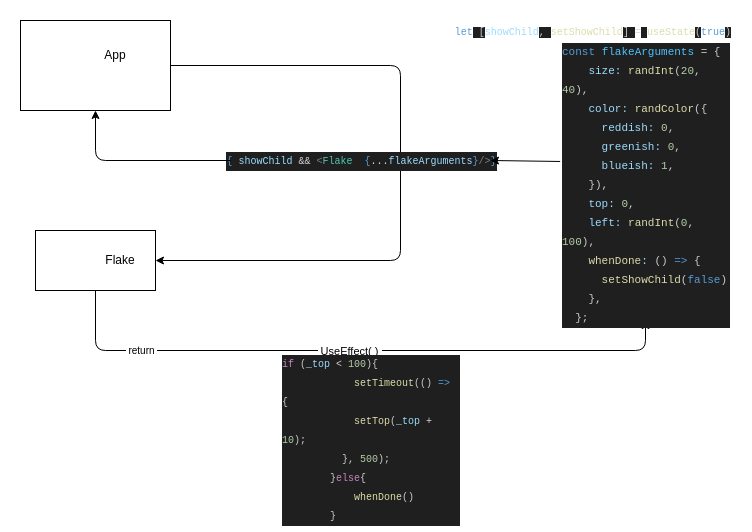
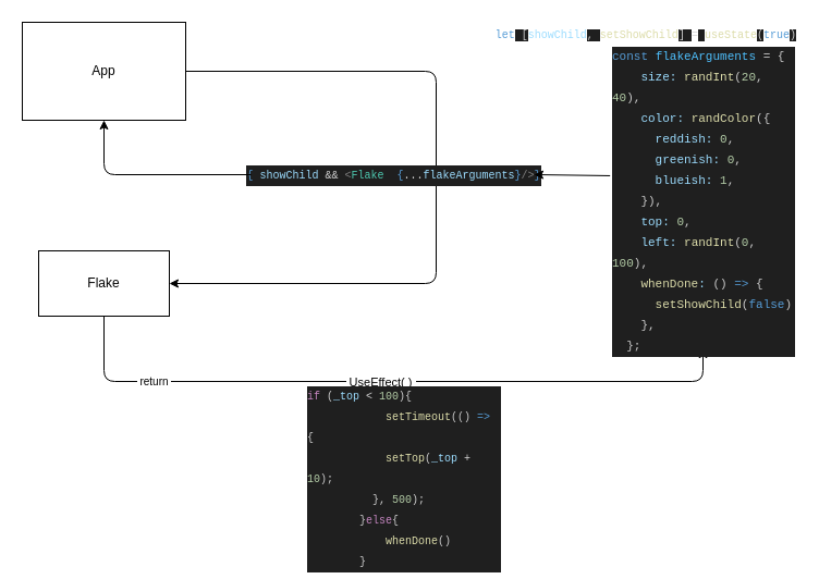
  <mxCell id="0" />
  <mxCell id="1" parent="0" />
  <mxCell id="2" value="" style="edgeStyle=none;html=1;" parent="1" source="5" target="9" edge="1"><mxGeometry relative="1" as="geometry"><Array as="points"><mxPoint x="400" y="65" /><mxPoint x="400" y="260" /></Array></mxGeometry></mxCell>
  <mxCell id="3" value="&lt;font style=&quot;font-size: 10px;&quot;&gt;&amp;nbsp;&lt;span style=&quot;font-family: Consolas, &amp;quot;Courier New&amp;quot;, monospace; color: rgb(86, 156, 214);&quot;&gt;let&lt;/span&gt;&lt;span style=&quot;background-color: rgb(31, 31, 31); color: rgb(204, 204, 204); font-family: Consolas, &amp;quot;Courier New&amp;quot;, monospace;&quot;&gt; [&lt;/span&gt;&lt;span style=&quot;font-family: Consolas, &amp;quot;Courier New&amp;quot;, monospace; color: rgb(156, 220, 254);&quot;&gt;showChild&lt;/span&gt;&lt;span style=&quot;background-color: rgb(31, 31, 31); color: rgb(204, 204, 204); font-family: Consolas, &amp;quot;Courier New&amp;quot;, monospace;&quot;&gt;, &lt;/span&gt;&lt;span style=&quot;font-family: Consolas, &amp;quot;Courier New&amp;quot;, monospace; color: rgb(220, 220, 170);&quot;&gt;setShowChild&lt;/span&gt;&lt;span style=&quot;background-color: rgb(31, 31, 31); color: rgb(204, 204, 204); font-family: Consolas, &amp;quot;Courier New&amp;quot;, monospace;&quot;&gt;] &lt;/span&gt;&lt;span style=&quot;font-family: Consolas, &amp;quot;Courier New&amp;quot;, monospace; color: rgb(212, 212, 212);&quot;&gt;=&lt;/span&gt;&lt;span style=&quot;background-color: rgb(31, 31, 31); color: rgb(204, 204, 204); font-family: Consolas, &amp;quot;Courier New&amp;quot;, monospace;&quot;&gt; &lt;/span&gt;&lt;span style=&quot;font-family: Consolas, &amp;quot;Courier New&amp;quot;, monospace; color: rgb(220, 220, 170);&quot;&gt;useState&lt;/span&gt;&lt;span style=&quot;background-color: rgb(31, 31, 31); color: rgb(204, 204, 204); font-family: Consolas, &amp;quot;Courier New&amp;quot;, monospace;&quot;&gt;(&lt;/span&gt;&lt;span style=&quot;font-family: Consolas, &amp;quot;Courier New&amp;quot;, monospace; color: rgb(86, 156, 214);&quot;&gt;true&lt;/span&gt;&lt;span style=&quot;background-color: rgb(31, 31, 31); color: rgb(204, 204, 204); font-family: Consolas, &amp;quot;Courier New&amp;quot;, monospace;&quot;&gt;)&lt;/span&gt;&lt;/font&gt;" style="edgeLabel;html=1;align=center;verticalAlign=middle;resizable=0;points=[];" vertex="1" connectable="0" parent="2"><mxGeometry x="0.014" y="3" relative="1" as="geometry"><mxPoint x="187" y="-145" as="offset" /></mxGeometry></mxCell>
  <mxCell id="4" value="&lt;div style=&quot;color: rgb(204, 204, 204); background-color: rgb(31, 31, 31); font-family: Consolas, &amp;quot;Courier New&amp;quot;, monospace; line-height: 19px;&quot;&gt;&lt;span style=&quot;color: #569cd6;&quot;&gt;{&lt;/span&gt;&lt;span style=&quot;color: #d4d4d4;&quot;&gt; &lt;/span&gt;&lt;span style=&quot;color: #9cdcfe;&quot;&gt;showChild&lt;/span&gt;&lt;span style=&quot;color: #d4d4d4;&quot;&gt; &amp;amp;&amp;amp; &lt;/span&gt;&lt;span style=&quot;color: #808080;&quot;&gt;&amp;lt;&lt;/span&gt;&lt;span style=&quot;color: #4ec9b0;&quot;&gt;Flake&lt;/span&gt;&lt;span style=&quot;color: #d4d4d4;&quot;&gt; &amp;nbsp;&lt;/span&gt;&lt;span style=&quot;color: #569cd6;&quot;&gt;{&lt;/span&gt;&lt;span style=&quot;color: #d4d4d4;&quot;&gt;...&lt;/span&gt;&lt;span style=&quot;color: #9cdcfe;&quot;&gt;flakeArguments&lt;/span&gt;&lt;span style=&quot;color: #569cd6;&quot;&gt;}&lt;/span&gt;&lt;span style=&quot;color: #808080;&quot;&gt;/&amp;gt;&lt;/span&gt;&lt;span style=&quot;color: rgb(86, 156, 214);&quot;&gt;}&lt;/span&gt; &lt;/div&gt;" style="edgeLabel;html=1;align=center;verticalAlign=middle;resizable=0;points=[];fontSize=10;" vertex="1" connectable="0" parent="2"><mxGeometry x="-0.081" relative="1" as="geometry"><mxPoint x="-40" y="17" as="offset" /></mxGeometry></mxCell>
  <mxCell id="5" value="" style="whiteSpace=wrap;html=1;" parent="1" vertex="1"><mxGeometry x="20" y="20" width="150" height="90" as="geometry" /></mxCell>
  <mxCell id="6" style="edgeStyle=none;html=1;exitX=0.5;exitY=1;exitDx=0;exitDy=0;fontSize=11;entryX=0.5;entryY=1;entryDx=0;entryDy=0;" parent="1" source="9" target="12" edge="1"><mxGeometry relative="1" as="geometry"><mxPoint x="610" y="350" as="targetPoint" /><Array as="points"><mxPoint x="95" y="350" /><mxPoint x="645" y="350" /></Array></mxGeometry></mxCell>
  <mxCell id="7" value="&amp;nbsp;UseEffect( )&amp;nbsp;" style="edgeLabel;html=1;align=center;verticalAlign=middle;resizable=0;points=[];fontSize=11;" parent="6" vertex="1" connectable="0"><mxGeometry x="-0.021" relative="1" as="geometry"><mxPoint as="offset" /></mxGeometry></mxCell>
  <mxCell id="8" value="&amp;nbsp;return&amp;nbsp;" style="edgeLabel;html=1;align=center;verticalAlign=middle;resizable=0;points=[];fontSize=10;" vertex="1" connectable="0" parent="6"><mxGeometry x="-0.671" y="1" relative="1" as="geometry"><mxPoint as="offset" /></mxGeometry></mxCell>
  <mxCell id="9" value="" style="whiteSpace=wrap;html=1;" parent="1" vertex="1"><mxGeometry x="35" y="230" width="120" height="60" as="geometry" /></mxCell>
- <mxCell id="10" value="App" style="text;strokeColor=none;align=center;fillColor=none;html=1;verticalAlign=middle;whiteSpace=wrap;rounded=0;" parent="1" vertex="1"><mxGeometry x="85" y="40" width="60" height="30" as="geometry" /></mxCell>
- <mxCell id="11" value="Flake" style="text;strokeColor=none;align=center;fillColor=none;html=1;verticalAlign=middle;whiteSpace=wrap;rounded=0;" parent="1" vertex="1"><mxGeometry x="90" y="245" width="60" height="30" as="geometry" /></mxCell>
+ <mxCell id="10" value="App" style="text;strokeColor=none;align=center;fillColor=none;html=1;verticalAlign=middle;whiteSpace=wrap;rounded=0;" parent="1" vertex="1"><mxGeometry x="65" y="50" width="60" height="30" as="geometry" /></mxCell>
+ <mxCell id="11" value="Flake" style="text;strokeColor=none;align=center;fillColor=none;html=1;verticalAlign=middle;whiteSpace=wrap;rounded=0;" parent="1" vertex="1"><mxGeometry x="65" y="245" width="60" height="30" as="geometry" /></mxCell>
  <mxCell id="12" value="&lt;div style=&quot;color: rgb(204, 204, 204); background-color: rgb(31, 31, 31); font-family: Consolas, &amp;quot;Courier New&amp;quot;, monospace; line-height: 19px; font-size: 11px;&quot;&gt;&lt;div&gt;&lt;span style=&quot;color: #569cd6;&quot;&gt;const&lt;/span&gt; &lt;span style=&quot;color: #4fc1ff;&quot;&gt;flakeArguments&lt;/span&gt; &lt;span style=&quot;color: #d4d4d4;&quot;&gt;=&lt;/span&gt; {&lt;/div&gt;&lt;div&gt;&amp;nbsp; &amp;nbsp; &lt;span style=&quot;color: #9cdcfe;&quot;&gt;size&lt;/span&gt;&lt;span style=&quot;color: #9cdcfe;&quot;&gt;:&lt;/span&gt; &lt;span style=&quot;color: #dcdcaa;&quot;&gt;randInt&lt;/span&gt;(&lt;span style=&quot;color: #b5cea8;&quot;&gt;20&lt;/span&gt;, &lt;span style=&quot;color: #b5cea8;&quot;&gt;40&lt;/span&gt;),&lt;/div&gt;&lt;div&gt;&amp;nbsp; &amp;nbsp; &lt;span style=&quot;color: #9cdcfe;&quot;&gt;color&lt;/span&gt;&lt;span style=&quot;color: #9cdcfe;&quot;&gt;:&lt;/span&gt; &lt;span style=&quot;color: #dcdcaa;&quot;&gt;randColor&lt;/span&gt;({&lt;/div&gt;&lt;div&gt;&amp;nbsp; &amp;nbsp; &amp;nbsp; &lt;span style=&quot;color: #9cdcfe;&quot;&gt;reddish&lt;/span&gt;&lt;span style=&quot;color: #9cdcfe;&quot;&gt;:&lt;/span&gt; &lt;span style=&quot;color: #b5cea8;&quot;&gt;0&lt;/span&gt;,&lt;/div&gt;&lt;div&gt;&amp;nbsp; &amp;nbsp; &amp;nbsp; &lt;span style=&quot;color: #9cdcfe;&quot;&gt;greenish&lt;/span&gt;&lt;span style=&quot;color: #9cdcfe;&quot;&gt;:&lt;/span&gt; &lt;span style=&quot;color: #b5cea8;&quot;&gt;0&lt;/span&gt;,&lt;/div&gt;&lt;div style=&quot;&quot;&gt;&amp;nbsp; &amp;nbsp; &amp;nbsp; &lt;span style=&quot;color: #9cdcfe;&quot;&gt;blueish&lt;/span&gt;&lt;span style=&quot;color: #9cdcfe;&quot;&gt;:&lt;/span&gt; &lt;span style=&quot;color: #b5cea8;&quot;&gt;1&lt;/span&gt;,&lt;/div&gt;&lt;div&gt;&amp;nbsp; &amp;nbsp; }),&lt;/div&gt;&lt;div&gt;&amp;nbsp; &amp;nbsp; &lt;span style=&quot;color: #9cdcfe;&quot;&gt;top&lt;/span&gt;&lt;span style=&quot;color: #9cdcfe;&quot;&gt;:&lt;/span&gt; &lt;span style=&quot;color: #b5cea8;&quot;&gt;0&lt;/span&gt;,&lt;/div&gt;&lt;div&gt;&amp;nbsp; &amp;nbsp; &lt;span style=&quot;color: #9cdcfe;&quot;&gt;left&lt;/span&gt;&lt;span style=&quot;color: #9cdcfe;&quot;&gt;:&lt;/span&gt; &lt;span style=&quot;color: #dcdcaa;&quot;&gt;randInt&lt;/span&gt;(&lt;span style=&quot;color: #b5cea8;&quot;&gt;0&lt;/span&gt;, &lt;span style=&quot;color: #b5cea8;&quot;&gt;100&lt;/span&gt;),&lt;/div&gt;&lt;div&gt;&amp;nbsp; &amp;nbsp; &lt;span style=&quot;color: #dcdcaa;&quot;&gt;whenDone&lt;/span&gt;&lt;span style=&quot;color: #9cdcfe;&quot;&gt;:&lt;/span&gt; () &lt;span style=&quot;color: #569cd6;&quot;&gt;=&amp;gt;&lt;/span&gt; {&lt;/div&gt;&lt;div&gt;&amp;nbsp; &amp;nbsp; &amp;nbsp; &lt;span style=&quot;color: #dcdcaa;&quot;&gt;setShowChild&lt;/span&gt;(&lt;span style=&quot;color: #569cd6;&quot;&gt;false&lt;/span&gt;)&lt;/div&gt;&lt;div&gt;&amp;nbsp; &amp;nbsp; },&lt;/div&gt;&lt;div&gt;&amp;nbsp; };&lt;/div&gt;&lt;/div&gt;" style="text;strokeColor=none;align=left;fillColor=none;html=1;verticalAlign=middle;whiteSpace=wrap;rounded=0;" parent="1" vertex="1"><mxGeometry x="560" y="50" width="170" height="270" as="geometry" /></mxCell>
  <mxCell id="13" value="" style="edgeStyle=none;orthogonalLoop=1;jettySize=auto;html=1;fontSize=10;entryX=0.5;entryY=1;entryDx=0;entryDy=0;" edge="1" parent="1" target="5"><mxGeometry width="100" relative="1" as="geometry"><mxPoint x="230" y="160" as="sourcePoint" /><mxPoint x="250" y="150" as="targetPoint" /><Array as="points"><mxPoint x="95" y="160" /></Array></mxGeometry></mxCell>
  <mxCell id="14" value="" style="edgeStyle=none;orthogonalLoop=1;jettySize=auto;html=1;fontSize=10;exitX=-0.002;exitY=0.411;exitDx=0;exitDy=0;exitPerimeter=0;" edge="1" parent="1" source="12"><mxGeometry width="80" relative="1" as="geometry"><mxPoint x="560" y="130" as="sourcePoint" /><mxPoint x="490" y="160" as="targetPoint" /><Array as="points" /></mxGeometry></mxCell>
  <mxCell id="15" value="&lt;div style=&quot;color: rgb(204, 204, 204); background-color: rgb(31, 31, 31); font-family: Consolas, &amp;quot;Courier New&amp;quot;, monospace; line-height: 19px;&quot;&gt;&lt;div&gt;&lt;span style=&quot;color: #c586c0;&quot;&gt;if&lt;/span&gt; (&lt;span style=&quot;color: #9cdcfe;&quot;&gt;_top&lt;/span&gt; &lt;span style=&quot;color: #d4d4d4;&quot;&gt;&amp;lt;&lt;/span&gt; &lt;span style=&quot;color: #b5cea8;&quot;&gt;100&lt;/span&gt;){&lt;/div&gt;&lt;div&gt;&amp;nbsp; &amp;nbsp; &amp;nbsp; &amp;nbsp; &amp;nbsp; &amp;nbsp; &lt;span style=&quot;color: #dcdcaa;&quot;&gt;setTimeout&lt;/span&gt;(() &lt;span style=&quot;color: #569cd6;&quot;&gt;=&amp;gt;&lt;/span&gt; {&lt;/div&gt;&lt;div&gt;&amp;nbsp; &amp;nbsp; &amp;nbsp; &amp;nbsp; &amp;nbsp; &amp;nbsp; &lt;span style=&quot;color: #dcdcaa;&quot;&gt;setTop&lt;/span&gt;(&lt;span style=&quot;color: #9cdcfe;&quot;&gt;_top&lt;/span&gt; &lt;span style=&quot;color: #d4d4d4;&quot;&gt;+&lt;/span&gt; &lt;span style=&quot;color: #b5cea8;&quot;&gt;10&lt;/span&gt;);&lt;/div&gt;&lt;div&gt;&amp;nbsp; &amp;nbsp; &amp;nbsp; &amp;nbsp; &amp;nbsp; }, &lt;span style=&quot;color: #b5cea8;&quot;&gt;500&lt;/span&gt;);&lt;/div&gt;&lt;div&gt;&amp;nbsp; &amp;nbsp; &amp;nbsp; &amp;nbsp; }&lt;span style=&quot;color: #c586c0;&quot;&gt;else&lt;/span&gt;{&lt;/div&gt;&lt;div&gt;&amp;nbsp; &amp;nbsp; &amp;nbsp; &amp;nbsp; &amp;nbsp; &amp;nbsp; &lt;span style=&quot;color: #dcdcaa;&quot;&gt;whenDone&lt;/span&gt;()&amp;nbsp;&lt;/div&gt;&lt;div&gt;&amp;nbsp; &amp;nbsp; &amp;nbsp; &amp;nbsp; }&lt;/div&gt;&lt;/div&gt;" style="text;strokeColor=none;align=left;fillColor=none;html=1;verticalAlign=middle;whiteSpace=wrap;rounded=0;fontSize=10;" vertex="1" parent="1"><mxGeometry x="280" y="370" width="180" height="140" as="geometry" /></mxCell>
